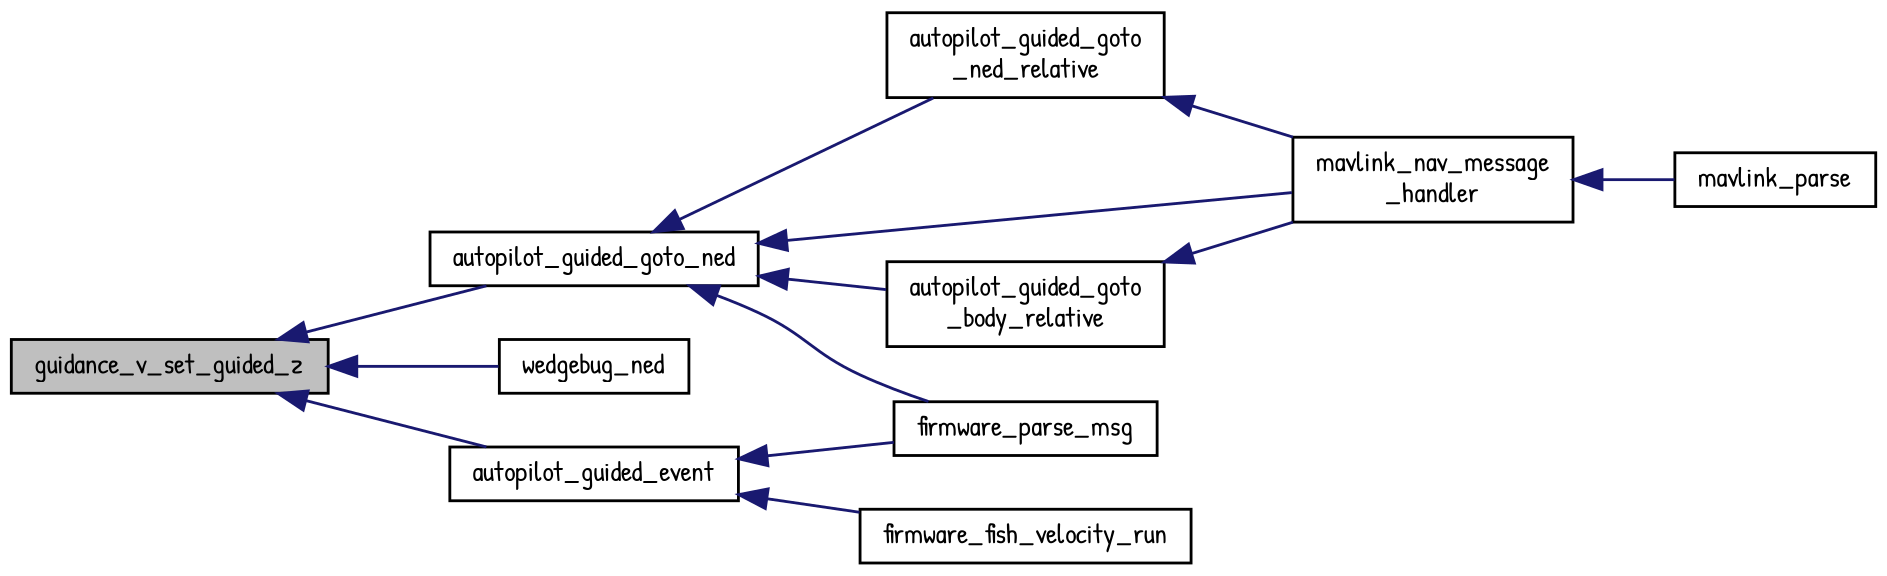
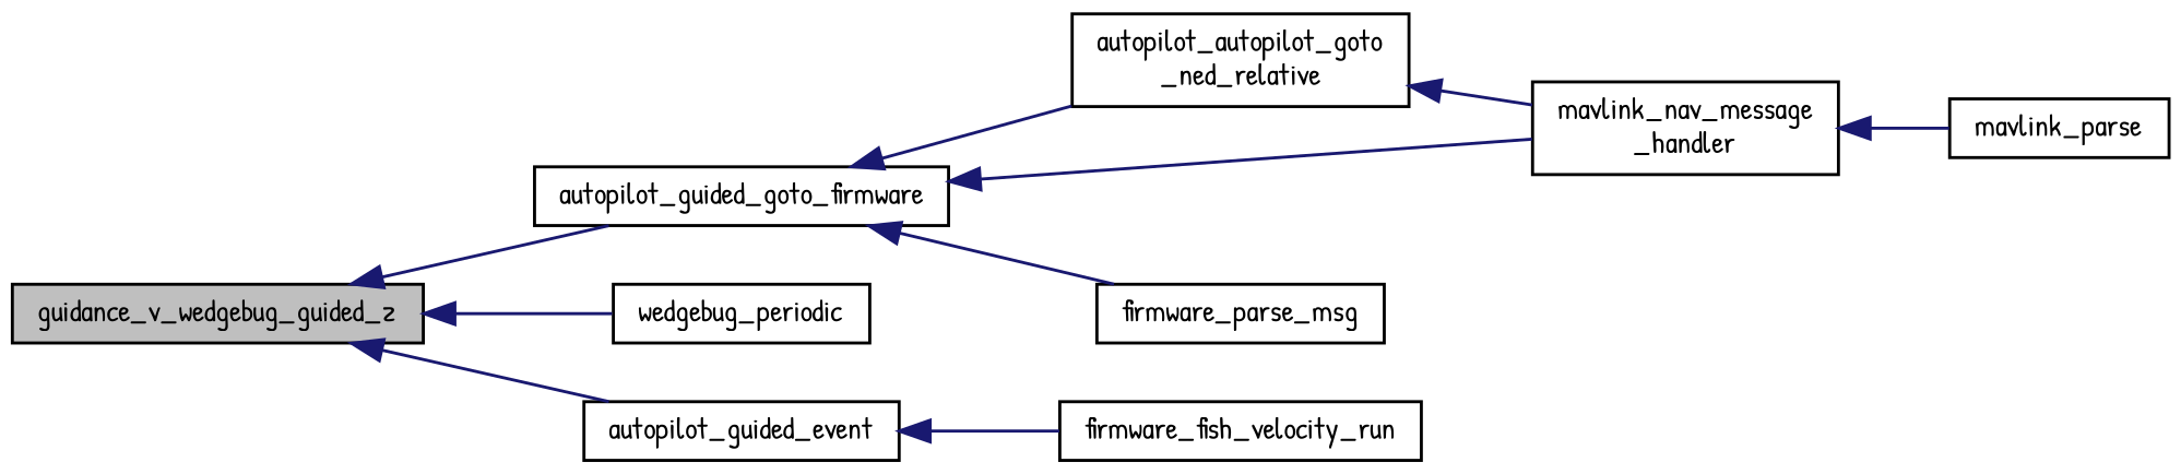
  digraph {
    fontname="Patrick Hand"
    rankdir=LR
    node [color=black fillcolor=white fontname="Patrick Hand" fontsize=10 shape=record style=filled]
    edge [color=midnightblue dir=back fontname="Patrick Hand" fontsize=10 labelfontname=FreeSans labelfontsize=10 style=solid]
-   n1 [fillcolor=grey75 fontcolor=black height=0.2 label=guidance_v_set_guided_z width=0.4]
-   n2 [height=0.2 label=autopilot_guided_goto_ned width=0.4]
-   n3 [height=0.2 label=wedgebug_ned width=0.4]
+   n1 [fillcolor=grey75 fontcolor=black height=0.2 label=guidance_v_wedgebug_guided_z width=0.4]
+   n2 [height=0.2 label=autopilot_guided_goto_firmware width=0.4]
+   n3 [height=0.2 label=wedgebug_periodic width=0.4]
    n4 [height=0.2 label=autopilot_guided_event width=0.4]
-   n5 [height=0.2 label="autopilot_guided_goto\l_ned_relative" width=0.4]
+   n5 [height=0.2 label="autopilot_autopilot_goto\l_ned_relative" width=0.4]
    n6 [height=0.2 label="mavlink_nav_message\l_handler" width=0.4]
-   n7 [height=0.2 label="autopilot_guided_goto\l_body_relative" width=0.4]
    n8 [height=0.2 label=firmware_parse_msg width=0.4]
    n9 [height=0.2 label=firmware_fish_velocity_run width=0.4]
    n10 [height=0.2 label=mavlink_parse width=0.4]
    n1 -> n2
    n1 -> n3
    n1 -> n4
    n2 -> n5
    n2 -> n6
-   n2 -> n7
    n2 -> n8
-   n4 -> n8
    n4 -> n9
    n5 -> n6
    n6 -> n10
-   n7 -> n6
  }
